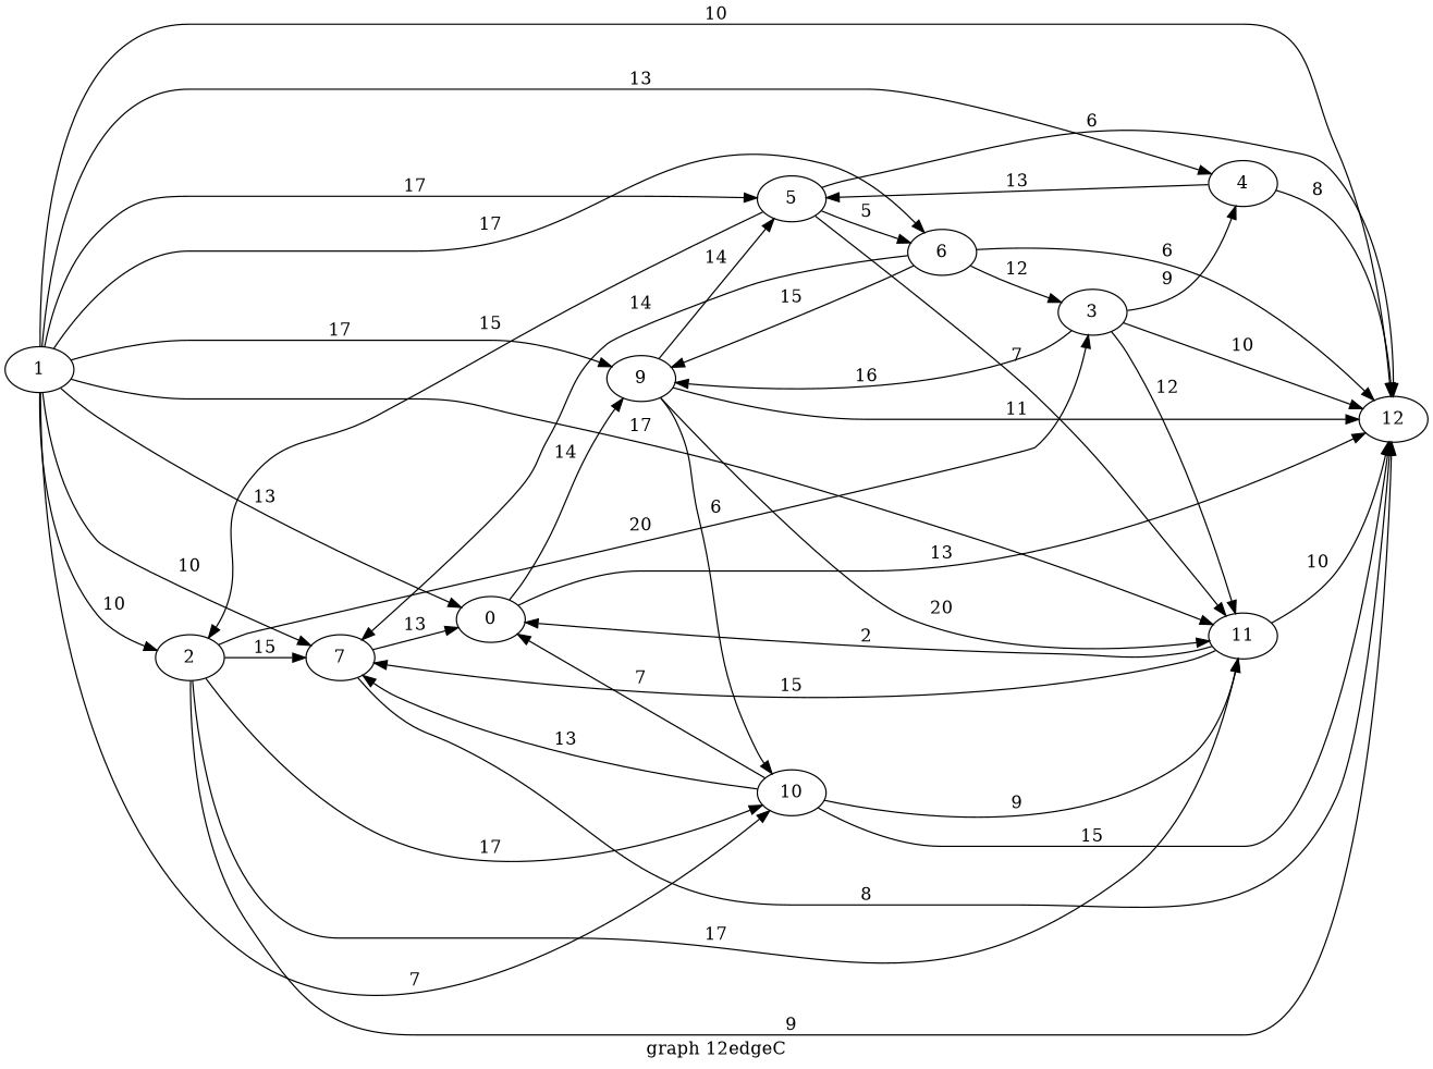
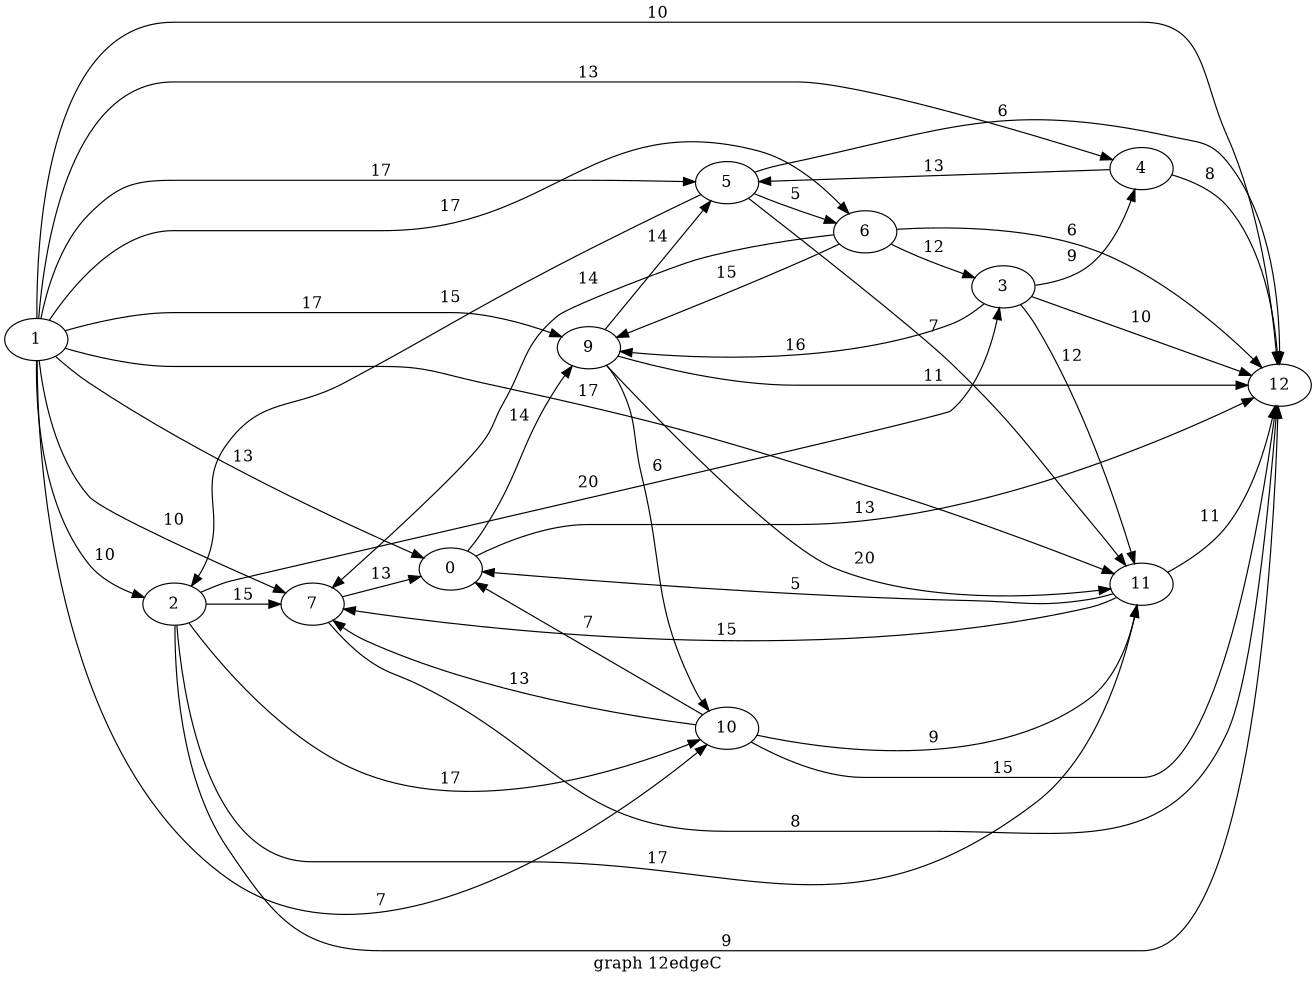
  digraph {
    label="graph 12edgeC"
    rankdir=LR
    1
    2
    4
    5
    6
    7
    n7 [label=0]
    9
    10
    11
    12
    3
    1 -> 2 [label=" 10 "]
    1 -> 4 [label=" 13 "]
    1 -> 5 [label=" 17 "]
    1 -> 6 [label=" 17 "]
    1 -> 7 [label=" 10 "]
    1 -> n7 [label=" 13 "]
    1 -> 9 [label=" 17 "]
    1 -> 10 [label=" 7 "]
    1 -> 11 [label=" 17 "]
    1 -> 12 [label=" 10 "]
    2 -> 7 [label=" 15 "]
    2 -> 10 [label=" 17 "]
    2 -> 11 [label=" 17 "]
    2 -> 12 [label=" 9 "]
    2 -> 3 [label=" 20 "]
    4 -> 5 [label=" 13 "]
    4 -> 12 [label=" 8 "]
    5 -> 2 [label=" 15 "]
    5 -> 6 [label=" 5 "]
    5 -> 11 [label=" 7 "]
    5 -> 12 [label=" 6 "]
    6 -> 7 [label=" 14 "]
    6 -> 9 [label=" 15 "]
    6 -> 12 [label=" 6 "]
    6 -> 3 [label=" 12 "]
    7 -> n7 [label=" 13 "]
    7 -> 12 [label=" 8 "]
    n7 -> 9 [label=" 14 "]
    n7 -> 12 [label=" 13 "]
    9 -> 5 [label=" 14 "]
    9 -> 10 [label=" 6 "]
    9 -> 11 [label=" 20 "]
    9 -> 12 [label=" 11 "]
    10 -> 7 [label=" 13 "]
    10 -> n7 [label=" 7 "]
    10 -> 11 [label=" 9 "]
    10 -> 12 [label=" 15 "]
    11 -> 7 [label=" 15 "]
-   11 -> n7 [label=" 2 "]
-   11 -> 12 [label=" 10 "]
+   11 -> n7 [label=" 5 "]
+   11 -> 12 [label=" 11 "]
    3 -> 4 [label=" 9 "]
    3 -> 9 [label=" 16 "]
    3 -> 11 [label=" 12 "]
    3 -> 12 [label=" 10 "]
  }
